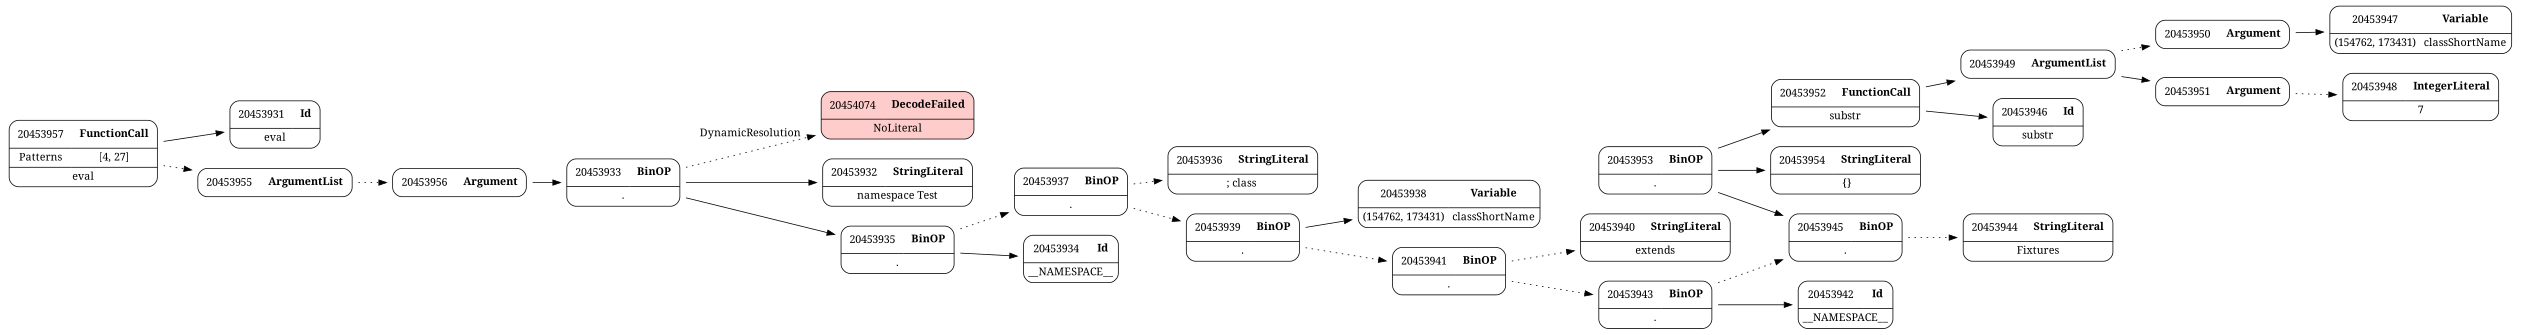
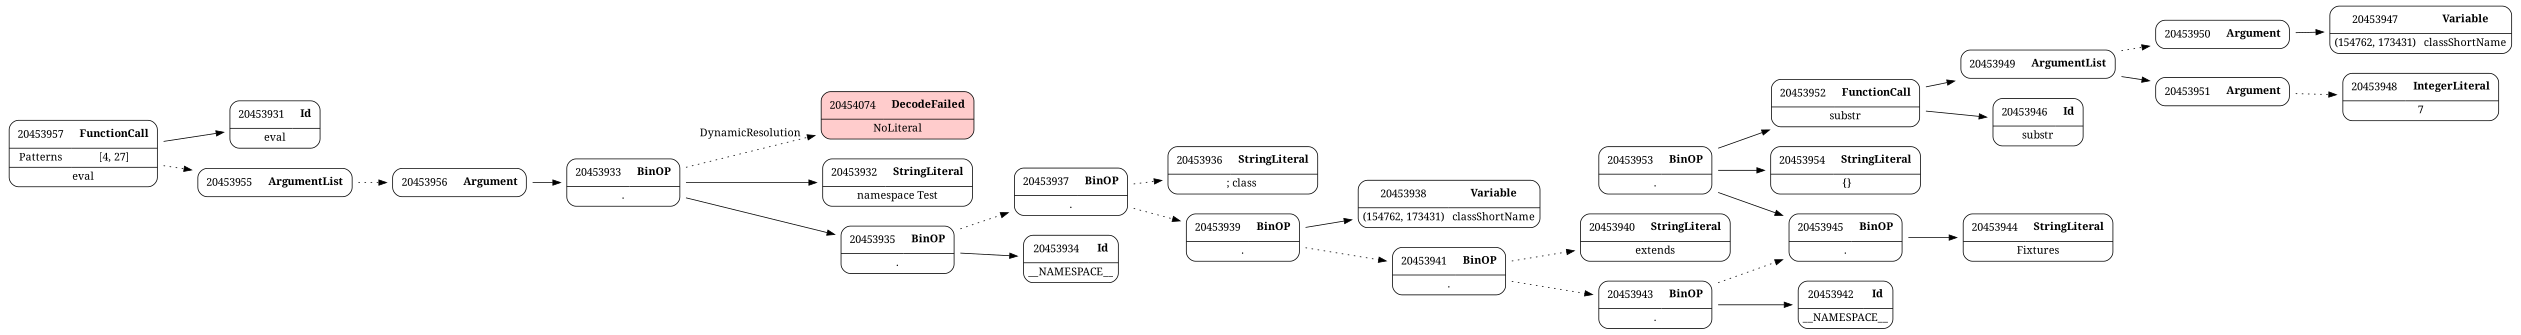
  digraph {
    fontname="Noto Serif"
    rankdir=LR
    node [fontname="Noto Serif" shape=none]
    edge [fontname="Noto Serif" style=solid weight=2]
    n1 [label=<<TABLE border='1' cellspacing='0' cellpadding='10' style='rounded' ><TR><TD border='0'>20453944</TD><TD border='0'><B>StringLiteral</B></TD></TR><HR/><TR><TD border='0' cellpadding='5' colspan='2'>Fixtures</TD></TR></TABLE>>]
    n2 [label=<<TABLE border='1' cellspacing='0' cellpadding='10' style='rounded' ><TR><TD border='0'>20453945</TD><TD border='0'><B>BinOP</B></TD></TR><HR/><TR><TD border='0' cellpadding='5' colspan='2'>.</TD></TR></TABLE>>]
    n3 [label=<<TABLE border='1' cellspacing='0' cellpadding='10' style='rounded' ><TR><TD border='0'>20453953</TD><TD border='0'><B>BinOP</B></TD></TR><HR/><TR><TD border='0' cellpadding='5' colspan='2'>.</TD></TR></TABLE>>]
    n4 [label=<<TABLE border='1' cellspacing='0' cellpadding='10' style='rounded' ><TR><TD border='0'>20453952</TD><TD border='0'><B>FunctionCall</B></TD></TR><HR/><TR><TD border='0' cellpadding='5' colspan='2'>substr</TD></TR></TABLE>>]
    n5 [label=<<TABLE border='1' cellspacing='0' cellpadding='10' style='rounded' ><TR><TD border='0'>20453954</TD><TD border='0'><B>StringLiteral</B></TD></TR><HR/><TR><TD border='0' cellpadding='5' colspan='2'> {}</TD></TR></TABLE>>]
    n6 [label=<<TABLE border='1' cellspacing='0' cellpadding='10' style='rounded' ><TR><TD border='0'>20453946</TD><TD border='0'><B>Id</B></TD></TR><HR/><TR><TD border='0' cellpadding='5' colspan='2'>substr</TD></TR></TABLE>>]
    n7 [label=<<TABLE border='1' cellspacing='0' cellpadding='10' style='rounded' ><TR><TD border='0'>20453949</TD><TD border='0'><B>ArgumentList</B></TD></TR></TABLE>>]
    n8 [label=<<TABLE border='1' cellspacing='0' cellpadding='10' style='rounded' bgcolor='#FFCCCC' ><TR><TD border='0'>20454074</TD><TD border='0'><B>DecodeFailed</B></TD></TR><HR/><TR><TD border='0' cellpadding='5' colspan='2'>NoLiteral</TD></TR></TABLE>>]
    n9 [label=<<TABLE border='1' cellspacing='0' cellpadding='10' style='rounded' ><TR><TD border='0'>20453947</TD><TD border='0'><B>Variable</B></TD></TR><HR/><TR><TD border='0' cellpadding='5'>(154762, 173431)</TD><TD border='0' cellpadding='5'>classShortName</TD></TR></TABLE>>]
    n10 [label=<<TABLE border='1' cellspacing='0' cellpadding='10' style='rounded' ><TR><TD border='0'>20453948</TD><TD border='0'><B>IntegerLiteral</B></TD></TR><HR/><TR><TD border='0' cellpadding='5' colspan='2'>7</TD></TR></TABLE>>]
    n11 [label=<<TABLE border='1' cellspacing='0' cellpadding='10' style='rounded' ><TR><TD border='0'>20453950</TD><TD border='0'><B>Argument</B></TD></TR></TABLE>>]
    n12 [label=<<TABLE border='1' cellspacing='0' cellpadding='10' style='rounded' ><TR><TD border='0'>20453951</TD><TD border='0'><B>Argument</B></TD></TR></TABLE>>]
    n13 [label=<<TABLE border='1' cellspacing='0' cellpadding='10' style='rounded' ><TR><TD border='0'>20453936</TD><TD border='0'><B>StringLiteral</B></TD></TR><HR/><TR><TD border='0' cellpadding='5' colspan='2'>; class </TD></TR></TABLE>>]
    n14 [label=<<TABLE border='1' cellspacing='0' cellpadding='10' style='rounded' ><TR><TD border='0'>20453937</TD><TD border='0'><B>BinOP</B></TD></TR><HR/><TR><TD border='0' cellpadding='5' colspan='2'>.</TD></TR></TABLE>>]
    n15 [label=<<TABLE border='1' cellspacing='0' cellpadding='10' style='rounded' ><TR><TD border='0'>20453939</TD><TD border='0'><B>BinOP</B></TD></TR><HR/><TR><TD border='0' cellpadding='5' colspan='2'>.</TD></TR></TABLE>>]
    n16 [label=<<TABLE border='1' cellspacing='0' cellpadding='10' style='rounded' ><TR><TD border='0'>20453938</TD><TD border='0'><B>Variable</B></TD></TR><HR/><TR><TD border='0' cellpadding='5'>(154762, 173431)</TD><TD border='0' cellpadding='5'>classShortName</TD></TR></TABLE>>]
    n17 [label=<<TABLE border='1' cellspacing='0' cellpadding='10' style='rounded' ><TR><TD border='0'>20453941</TD><TD border='0'><B>BinOP</B></TD></TR><HR/><TR><TD border='0' cellpadding='5' colspan='2'>.</TD></TR></TABLE>>]
    n18 [label=<<TABLE border='1' cellspacing='0' cellpadding='10' style='rounded' ><TR><TD border='0'>20453940</TD><TD border='0'><B>StringLiteral</B></TD></TR><HR/><TR><TD border='0' cellpadding='5' colspan='2'> extends </TD></TR></TABLE>>]
    n19 [label=<<TABLE border='1' cellspacing='0' cellpadding='10' style='rounded' ><TR><TD border='0'>20453943</TD><TD border='0'><B>BinOP</B></TD></TR><HR/><TR><TD border='0' cellpadding='5' colspan='2'>.</TD></TR></TABLE>>]
    n20 [label=<<TABLE border='1' cellspacing='0' cellpadding='10' style='rounded' ><TR><TD border='0'>20453942</TD><TD border='0'><B>Id</B></TD></TR><HR/><TR><TD border='0' cellpadding='5' colspan='2'>__NAMESPACE__</TD></TR></TABLE>>]
    n21 [label=<<TABLE border='1' cellspacing='0' cellpadding='10' style='rounded' ><TR><TD border='0'>20453931</TD><TD border='0'><B>Id</B></TD></TR><HR/><TR><TD border='0' cellpadding='5' colspan='2'>eval</TD></TR></TABLE>>]
    n22 [label=<<TABLE border='1' cellspacing='0' cellpadding='10' style='rounded' ><TR><TD border='0'>20453932</TD><TD border='0'><B>StringLiteral</B></TD></TR><HR/><TR><TD border='0' cellpadding='5' colspan='2'>namespace Test</TD></TR></TABLE>>]
    n23 [label=<<TABLE border='1' cellspacing='0' cellpadding='10' style='rounded' ><TR><TD border='0'>20453933</TD><TD border='0'><B>BinOP</B></TD></TR><HR/><TR><TD border='0' cellpadding='5' colspan='2'>.</TD></TR></TABLE>>]
    n24 [label=<<TABLE border='1' cellspacing='0' cellpadding='10' style='rounded' ><TR><TD border='0'>20453935</TD><TD border='0'><B>BinOP</B></TD></TR><HR/><TR><TD border='0' cellpadding='5' colspan='2'>.</TD></TR></TABLE>>]
    n25 [label=<<TABLE border='1' cellspacing='0' cellpadding='10' style='rounded' ><TR><TD border='0'>20453934</TD><TD border='0'><B>Id</B></TD></TR><HR/><TR><TD border='0' cellpadding='5' colspan='2'>__NAMESPACE__</TD></TR></TABLE>>]
    n26 [label=<<TABLE border='1' cellspacing='0' cellpadding='10' style='rounded' ><TR><TD border='0'>20453955</TD><TD border='0'><B>ArgumentList</B></TD></TR></TABLE>>]
    n27 [label=<<TABLE border='1' cellspacing='0' cellpadding='10' style='rounded' ><TR><TD border='0'>20453956</TD><TD border='0'><B>Argument</B></TD></TR></TABLE>>]
    n28 [label=<<TABLE border='1' cellspacing='0' cellpadding='10' style='rounded' ><TR><TD border='0'>20453957</TD><TD border='0'><B>FunctionCall</B></TD></TR><HR/><TR><TD border='0' cellpadding='5'>Patterns</TD><TD border='0' cellpadding='5'>[4, 27]</TD></TR><HR/><TR><TD border='0' cellpadding='5' colspan='2'>eval</TD></TR></TABLE>>]
-   n2 -> n1 [style=dotted]
+   n2 -> n1
    n3 -> n2
    n3 -> n4
    n3 -> n5
    n4 -> n6
    n4 -> n7
    n7 -> n11 [style=dotted]
    n7 -> n12
    n11 -> n9
    n12 -> n10 [style=dotted]
    n14 -> n13 [style=dotted]
    n14 -> n15 [style=dotted]
    n15 -> n16
    n15 -> n17 [style=dotted]
    n17 -> n18 [style=dotted]
    n17 -> n19 [style=dotted]
    n19 -> n2 [style=dotted]
    n19 -> n20
    n23 -> n8 [label=DynamicResolution style=dotted weight=""]
    n23 -> n22
    n23 -> n24
    n24 -> n14 [style=dotted]
    n24 -> n25
    n26 -> n27 [style=dotted]
    n27 -> n23
    n28 -> n21
    n28 -> n26 [style=dotted]
  }
